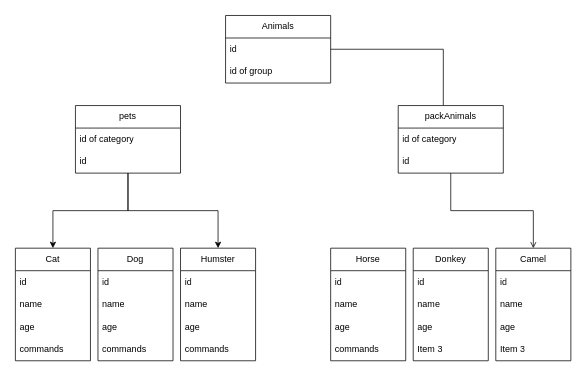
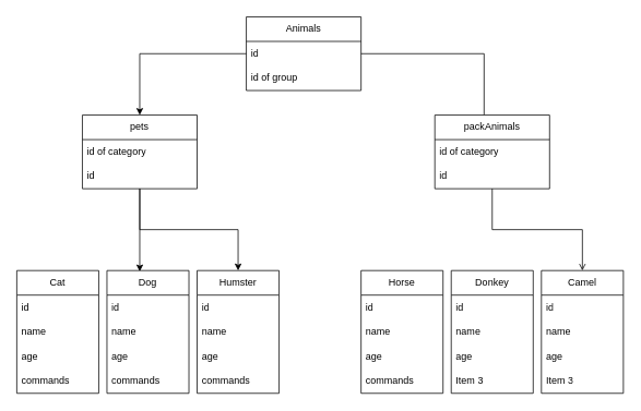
  <mxCell id="0" />
  <mxCell id="1" parent="0" />
+ <mxCell id="2" value="" style="edgeStyle=orthogonalEdgeStyle;rounded=0;orthogonalLoop=1;jettySize=auto;html=1;entryX=0.5;entryY=0;entryDx=0;entryDy=0;" parent="1" source="4" target="14" edge="1"><mxGeometry relative="1" as="geometry"><mxPoint x="190" y="65" as="targetPoint" /></mxGeometry></mxCell>
  <mxCell id="3" value="" style="edgeStyle=orthogonalEdgeStyle;rounded=0;orthogonalLoop=1;jettySize=auto;html=1;entryX=0.429;entryY=0;entryDx=0;entryDy=0;entryPerimeter=0;endArrow=none;" parent="1" source="4" target="8" edge="1"><mxGeometry relative="1" as="geometry"><mxPoint x="550" y="65" as="targetPoint" /></mxGeometry></mxCell>
  <mxCell id="4" value="Animals" style="swimlane;fontStyle=0;childLayout=stackLayout;horizontal=1;startSize=30;horizontalStack=0;resizeParent=1;resizeParentMax=0;resizeLast=0;collapsible=1;marginBottom=0;whiteSpace=wrap;html=1;" parent="1" vertex="1"><mxGeometry x="300" y="20" width="140" height="90" as="geometry" /></mxCell>
  <mxCell id="5" value="id" style="text;strokeColor=none;fillColor=none;align=left;verticalAlign=middle;spacingLeft=4;spacingRight=4;overflow=hidden;points=[[0,0.5],[1,0.5]];portConstraint=eastwest;rotatable=0;whiteSpace=wrap;html=1;" parent="4" vertex="1"><mxGeometry y="30" width="140" height="30" as="geometry" /></mxCell>
  <mxCell id="6" value="id of group" style="text;strokeColor=none;fillColor=none;align=left;verticalAlign=middle;spacingLeft=4;spacingRight=4;overflow=hidden;points=[[0,0.5],[1,0.5]];portConstraint=eastwest;rotatable=0;whiteSpace=wrap;html=1;" parent="4" vertex="1"><mxGeometry y="60" width="140" height="30" as="geometry" /></mxCell>
  <mxCell id="7" value="" style="edgeStyle=orthogonalEdgeStyle;rounded=0;orthogonalLoop=1;jettySize=auto;html=1;entryX=0.5;entryY=0;entryDx=0;entryDy=0;endArrow=open;" parent="1" source="8" target="42" edge="1"><mxGeometry relative="1" as="geometry"><mxPoint x="620" y="480" as="targetPoint" /></mxGeometry></mxCell>
  <mxCell id="8" value="packAnimals" style="swimlane;fontStyle=0;childLayout=stackLayout;horizontal=1;startSize=30;horizontalStack=0;resizeParent=1;resizeParentMax=0;resizeLast=0;collapsible=1;marginBottom=0;whiteSpace=wrap;html=1;" parent="1" vertex="1"><mxGeometry x="530" y="140" width="140" height="90" as="geometry" /></mxCell>
  <mxCell id="9" value="id of category" style="text;strokeColor=none;fillColor=none;align=left;verticalAlign=middle;spacingLeft=4;spacingRight=4;overflow=hidden;points=[[0,0.5],[1,0.5]];portConstraint=eastwest;rotatable=0;whiteSpace=wrap;html=1;" parent="8" vertex="1"><mxGeometry y="30" width="140" height="30" as="geometry" /></mxCell>
  <mxCell id="10" value="id" style="text;strokeColor=none;fillColor=none;align=left;verticalAlign=middle;spacingLeft=4;spacingRight=4;overflow=hidden;points=[[0,0.5],[1,0.5]];portConstraint=eastwest;rotatable=0;whiteSpace=wrap;html=1;" parent="8" vertex="1"><mxGeometry y="60" width="140" height="30" as="geometry" /></mxCell>
- <mxCell id="11" value="" style="edgeStyle=orthogonalEdgeStyle;rounded=0;orthogonalLoop=1;jettySize=auto;html=1;entryX=0.5;entryY=0;entryDx=0;entryDy=0;" parent="1" source="14" target="17" edge="1"><mxGeometry relative="1" as="geometry" /></mxCell>
  <mxCell id="12" value="" style="edgeStyle=orthogonalEdgeStyle;rounded=0;orthogonalLoop=1;jettySize=auto;html=1;entryX=0.5;entryY=0;entryDx=0;entryDy=0;" parent="1" source="14" target="27" edge="1"><mxGeometry relative="1" as="geometry" /></mxCell>
+ <mxCell id="13" value="" style="edgeStyle=orthogonalEdgeStyle;rounded=0;orthogonalLoop=1;jettySize=auto;html=1;entryX=0.4;entryY=0.008;entryDx=0;entryDy=0;entryPerimeter=0;" parent="1" source="14" target="22" edge="1"><mxGeometry relative="1" as="geometry" /></mxCell>
  <mxCell id="14" value="pets" style="swimlane;fontStyle=0;childLayout=stackLayout;horizontal=1;startSize=30;horizontalStack=0;resizeParent=1;resizeParentMax=0;resizeLast=0;collapsible=1;marginBottom=0;whiteSpace=wrap;html=1;" parent="1" vertex="1"><mxGeometry x="100" y="140" width="140" height="90" as="geometry" /></mxCell>
  <mxCell id="15" value="id of category" style="text;strokeColor=none;fillColor=none;align=left;verticalAlign=middle;spacingLeft=4;spacingRight=4;overflow=hidden;points=[[0,0.5],[1,0.5]];portConstraint=eastwest;rotatable=0;whiteSpace=wrap;html=1;" parent="14" vertex="1"><mxGeometry y="30" width="140" height="30" as="geometry" /></mxCell>
  <mxCell id="16" value="id" style="text;strokeColor=none;fillColor=none;align=left;verticalAlign=middle;spacingLeft=4;spacingRight=4;overflow=hidden;points=[[0,0.5],[1,0.5]];portConstraint=eastwest;rotatable=0;whiteSpace=wrap;html=1;" parent="14" vertex="1"><mxGeometry y="60" width="140" height="30" as="geometry" /></mxCell>
  <mxCell id="17" value="Cat" style="swimlane;fontStyle=0;childLayout=stackLayout;horizontal=1;startSize=30;horizontalStack=0;resizeParent=1;resizeParentMax=0;resizeLast=0;collapsible=1;marginBottom=0;whiteSpace=wrap;html=1;" parent="1" vertex="1"><mxGeometry x="20" y="330" width="100" height="150" as="geometry" /></mxCell>
  <mxCell id="18" value="id" style="text;strokeColor=none;fillColor=none;align=left;verticalAlign=middle;spacingLeft=4;spacingRight=4;overflow=hidden;points=[[0,0.5],[1,0.5]];portConstraint=eastwest;rotatable=0;whiteSpace=wrap;html=1;" parent="17" vertex="1"><mxGeometry y="30" width="100" height="30" as="geometry" /></mxCell>
  <mxCell id="19" value="name" style="text;strokeColor=none;fillColor=none;align=left;verticalAlign=middle;spacingLeft=4;spacingRight=4;overflow=hidden;points=[[0,0.5],[1,0.5]];portConstraint=eastwest;rotatable=0;whiteSpace=wrap;html=1;" parent="17" vertex="1"><mxGeometry y="60" width="100" height="30" as="geometry" /></mxCell>
  <mxCell id="20" value="age" style="text;strokeColor=none;fillColor=none;align=left;verticalAlign=middle;spacingLeft=4;spacingRight=4;overflow=hidden;points=[[0,0.5],[1,0.5]];portConstraint=eastwest;rotatable=0;whiteSpace=wrap;html=1;" parent="17" vertex="1"><mxGeometry y="90" width="100" height="30" as="geometry" /></mxCell>
  <mxCell id="21" value="commands" style="text;strokeColor=none;fillColor=none;align=left;verticalAlign=middle;spacingLeft=4;spacingRight=4;overflow=hidden;points=[[0,0.5],[1,0.5]];portConstraint=eastwest;rotatable=0;whiteSpace=wrap;html=1;" parent="17" vertex="1"><mxGeometry y="120" width="100" height="30" as="geometry" /></mxCell>
  <mxCell id="22" value="Dog" style="swimlane;fontStyle=0;childLayout=stackLayout;horizontal=1;startSize=30;horizontalStack=0;resizeParent=1;resizeParentMax=0;resizeLast=0;collapsible=1;marginBottom=0;whiteSpace=wrap;html=1;" parent="1" vertex="1"><mxGeometry x="130" y="330" width="100" height="150" as="geometry" /></mxCell>
  <mxCell id="23" value="id&lt;span style=&quot;white-space: pre;&quot;&gt;&#09;&lt;/span&gt;" style="text;strokeColor=none;fillColor=none;align=left;verticalAlign=middle;spacingLeft=4;spacingRight=4;overflow=hidden;points=[[0,0.5],[1,0.5]];portConstraint=eastwest;rotatable=0;whiteSpace=wrap;html=1;" parent="22" vertex="1"><mxGeometry y="30" width="100" height="30" as="geometry" /></mxCell>
  <mxCell id="24" value="name" style="text;strokeColor=none;fillColor=none;align=left;verticalAlign=middle;spacingLeft=4;spacingRight=4;overflow=hidden;points=[[0,0.5],[1,0.5]];portConstraint=eastwest;rotatable=0;whiteSpace=wrap;html=1;" parent="22" vertex="1"><mxGeometry y="60" width="100" height="30" as="geometry" /></mxCell>
  <mxCell id="25" value="age" style="text;strokeColor=none;fillColor=none;align=left;verticalAlign=middle;spacingLeft=4;spacingRight=4;overflow=hidden;points=[[0,0.5],[1,0.5]];portConstraint=eastwest;rotatable=0;whiteSpace=wrap;html=1;" parent="22" vertex="1"><mxGeometry y="90" width="100" height="30" as="geometry" /></mxCell>
  <mxCell id="26" value="commands" style="text;strokeColor=none;fillColor=none;align=left;verticalAlign=middle;spacingLeft=4;spacingRight=4;overflow=hidden;points=[[0,0.5],[1,0.5]];portConstraint=eastwest;rotatable=0;whiteSpace=wrap;html=1;" parent="22" vertex="1"><mxGeometry y="120" width="100" height="30" as="geometry" /></mxCell>
  <mxCell id="27" value="Humster" style="swimlane;fontStyle=0;childLayout=stackLayout;horizontal=1;startSize=30;horizontalStack=0;resizeParent=1;resizeParentMax=0;resizeLast=0;collapsible=1;marginBottom=0;whiteSpace=wrap;html=1;" parent="1" vertex="1"><mxGeometry x="240" y="330" width="100" height="150" as="geometry" /></mxCell>
  <mxCell id="28" value="id" style="text;strokeColor=none;fillColor=none;align=left;verticalAlign=middle;spacingLeft=4;spacingRight=4;overflow=hidden;points=[[0,0.5],[1,0.5]];portConstraint=eastwest;rotatable=0;whiteSpace=wrap;html=1;" parent="27" vertex="1"><mxGeometry y="30" width="100" height="30" as="geometry" /></mxCell>
  <mxCell id="29" value="name" style="text;strokeColor=none;fillColor=none;align=left;verticalAlign=middle;spacingLeft=4;spacingRight=4;overflow=hidden;points=[[0,0.5],[1,0.5]];portConstraint=eastwest;rotatable=0;whiteSpace=wrap;html=1;" parent="27" vertex="1"><mxGeometry y="60" width="100" height="30" as="geometry" /></mxCell>
  <mxCell id="30" value="age" style="text;strokeColor=none;fillColor=none;align=left;verticalAlign=middle;spacingLeft=4;spacingRight=4;overflow=hidden;points=[[0,0.5],[1,0.5]];portConstraint=eastwest;rotatable=0;whiteSpace=wrap;html=1;" parent="27" vertex="1"><mxGeometry y="90" width="100" height="30" as="geometry" /></mxCell>
  <mxCell id="31" value="commands" style="text;strokeColor=none;fillColor=none;align=left;verticalAlign=middle;spacingLeft=4;spacingRight=4;overflow=hidden;points=[[0,0.5],[1,0.5]];portConstraint=eastwest;rotatable=0;whiteSpace=wrap;html=1;" parent="27" vertex="1"><mxGeometry y="120" width="100" height="30" as="geometry" /></mxCell>
  <mxCell id="32" value="Horse" style="swimlane;fontStyle=0;childLayout=stackLayout;horizontal=1;startSize=30;horizontalStack=0;resizeParent=1;resizeParentMax=0;resizeLast=0;collapsible=1;marginBottom=0;whiteSpace=wrap;html=1;" parent="1" vertex="1"><mxGeometry x="440" y="330" width="100" height="150" as="geometry" /></mxCell>
  <mxCell id="33" value="id" style="text;strokeColor=none;fillColor=none;align=left;verticalAlign=middle;spacingLeft=4;spacingRight=4;overflow=hidden;points=[[0,0.5],[1,0.5]];portConstraint=eastwest;rotatable=0;whiteSpace=wrap;html=1;" parent="32" vertex="1"><mxGeometry y="30" width="100" height="30" as="geometry" /></mxCell>
  <mxCell id="34" value="name" style="text;strokeColor=none;fillColor=none;align=left;verticalAlign=middle;spacingLeft=4;spacingRight=4;overflow=hidden;points=[[0,0.5],[1,0.5]];portConstraint=eastwest;rotatable=0;whiteSpace=wrap;html=1;" parent="32" vertex="1"><mxGeometry y="60" width="100" height="30" as="geometry" /></mxCell>
  <mxCell id="35" value="age" style="text;strokeColor=none;fillColor=none;align=left;verticalAlign=middle;spacingLeft=4;spacingRight=4;overflow=hidden;points=[[0,0.5],[1,0.5]];portConstraint=eastwest;rotatable=0;whiteSpace=wrap;html=1;" parent="32" vertex="1"><mxGeometry y="90" width="100" height="30" as="geometry" /></mxCell>
  <mxCell id="36" value="commands" style="text;strokeColor=none;fillColor=none;align=left;verticalAlign=middle;spacingLeft=4;spacingRight=4;overflow=hidden;points=[[0,0.5],[1,0.5]];portConstraint=eastwest;rotatable=0;whiteSpace=wrap;html=1;" parent="32" vertex="1"><mxGeometry y="120" width="100" height="30" as="geometry" /></mxCell>
  <mxCell id="37" value="Donkey" style="swimlane;fontStyle=0;childLayout=stackLayout;horizontal=1;startSize=30;horizontalStack=0;resizeParent=1;resizeParentMax=0;resizeLast=0;collapsible=1;marginBottom=0;whiteSpace=wrap;html=1;" parent="1" vertex="1"><mxGeometry x="550" y="330" width="100" height="150" as="geometry" /></mxCell>
  <mxCell id="38" value="id" style="text;strokeColor=none;fillColor=none;align=left;verticalAlign=middle;spacingLeft=4;spacingRight=4;overflow=hidden;points=[[0,0.5],[1,0.5]];portConstraint=eastwest;rotatable=0;whiteSpace=wrap;html=1;" parent="37" vertex="1"><mxGeometry y="30" width="100" height="30" as="geometry" /></mxCell>
  <mxCell id="39" value="name" style="text;strokeColor=none;fillColor=none;align=left;verticalAlign=middle;spacingLeft=4;spacingRight=4;overflow=hidden;points=[[0,0.5],[1,0.5]];portConstraint=eastwest;rotatable=0;whiteSpace=wrap;html=1;" parent="37" vertex="1"><mxGeometry y="60" width="100" height="30" as="geometry" /></mxCell>
  <mxCell id="40" value="age" style="text;strokeColor=none;fillColor=none;align=left;verticalAlign=middle;spacingLeft=4;spacingRight=4;overflow=hidden;points=[[0,0.5],[1,0.5]];portConstraint=eastwest;rotatable=0;whiteSpace=wrap;html=1;" parent="37" vertex="1"><mxGeometry y="90" width="100" height="30" as="geometry" /></mxCell>
  <mxCell id="41" value="Item 3" style="text;strokeColor=none;fillColor=none;align=left;verticalAlign=middle;spacingLeft=4;spacingRight=4;overflow=hidden;points=[[0,0.5],[1,0.5]];portConstraint=eastwest;rotatable=0;whiteSpace=wrap;html=1;" parent="37" vertex="1"><mxGeometry y="120" width="100" height="30" as="geometry" /></mxCell>
  <mxCell id="42" value="Camel" style="swimlane;fontStyle=0;childLayout=stackLayout;horizontal=1;startSize=30;horizontalStack=0;resizeParent=1;resizeParentMax=0;resizeLast=0;collapsible=1;marginBottom=0;whiteSpace=wrap;html=1;" parent="1" vertex="1"><mxGeometry x="660" y="330" width="100" height="150" as="geometry" /></mxCell>
  <mxCell id="43" value="id" style="text;strokeColor=none;fillColor=none;align=left;verticalAlign=middle;spacingLeft=4;spacingRight=4;overflow=hidden;points=[[0,0.5],[1,0.5]];portConstraint=eastwest;rotatable=0;whiteSpace=wrap;html=1;" parent="42" vertex="1"><mxGeometry y="30" width="100" height="30" as="geometry" /></mxCell>
  <mxCell id="44" value="name" style="text;strokeColor=none;fillColor=none;align=left;verticalAlign=middle;spacingLeft=4;spacingRight=4;overflow=hidden;points=[[0,0.5],[1,0.5]];portConstraint=eastwest;rotatable=0;whiteSpace=wrap;html=1;" parent="42" vertex="1"><mxGeometry y="60" width="100" height="30" as="geometry" /></mxCell>
  <mxCell id="45" value="age" style="text;strokeColor=none;fillColor=none;align=left;verticalAlign=middle;spacingLeft=4;spacingRight=4;overflow=hidden;points=[[0,0.5],[1,0.5]];portConstraint=eastwest;rotatable=0;whiteSpace=wrap;html=1;" parent="42" vertex="1"><mxGeometry y="90" width="100" height="30" as="geometry" /></mxCell>
  <mxCell id="46" value="Item 3" style="text;strokeColor=none;fillColor=none;align=left;verticalAlign=middle;spacingLeft=4;spacingRight=4;overflow=hidden;points=[[0,0.5],[1,0.5]];portConstraint=eastwest;rotatable=0;whiteSpace=wrap;html=1;" parent="42" vertex="1"><mxGeometry y="120" width="100" height="30" as="geometry" /></mxCell>
